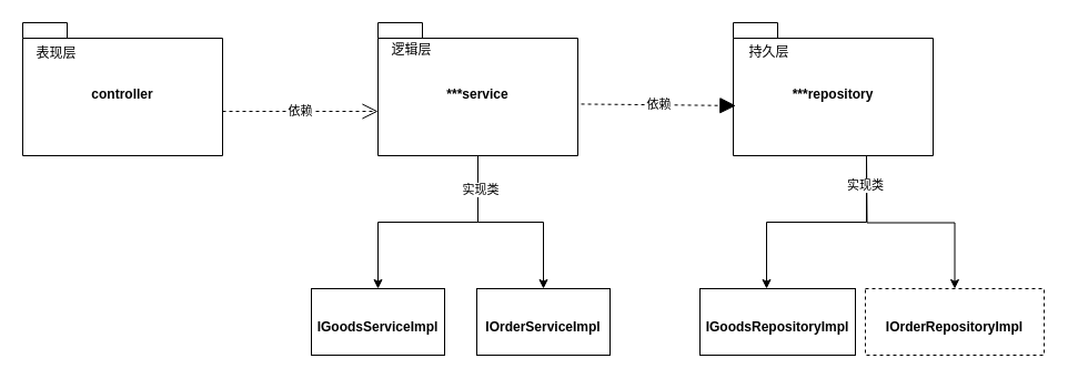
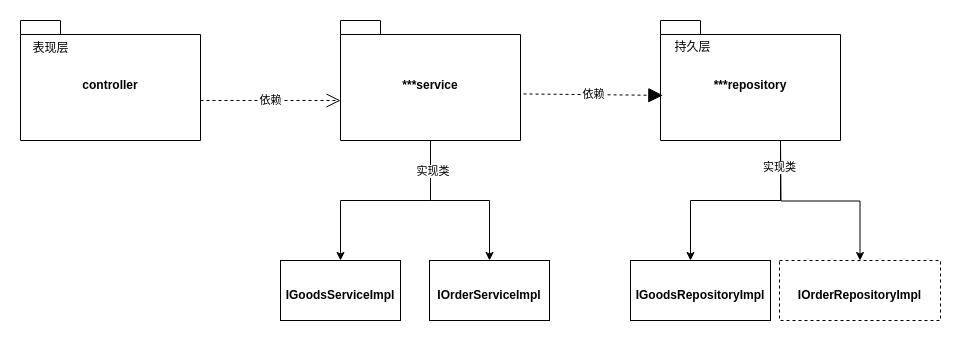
  <mxCell id="0" />
  <mxCell id="1" parent="0" />
  <mxCell id="2" value="" style="group" vertex="1" connectable="0" parent="1"><mxGeometry x="660" y="20" width="180" height="120" as="geometry" /></mxCell>
  <mxCell id="3" value="***repository" style="shape=folder;fontStyle=1;spacingTop=10;tabWidth=40;tabHeight=14;tabPosition=left;html=1;whiteSpace=wrap;" vertex="1" parent="2"><mxGeometry width="180" height="120" as="geometry" /></mxCell>
  <mxCell id="4" value="持久层" style="text;html=1;align=center;verticalAlign=middle;resizable=0;points=[];autosize=1;strokeColor=none;fillColor=none;" vertex="1" parent="2"><mxGeometry x="2" y="12" width="60" height="30" as="geometry" /></mxCell>
  <mxCell id="5" value="" style="group" vertex="1" connectable="0" parent="1"><mxGeometry x="20" y="20" width="180" height="120" as="geometry" /></mxCell>
  <mxCell id="6" value="controller" style="shape=folder;fontStyle=1;spacingTop=10;tabWidth=40;tabHeight=14;tabPosition=left;html=1;whiteSpace=wrap;" vertex="1" parent="5"><mxGeometry width="180" height="120" as="geometry" /></mxCell>
  <mxCell id="7" value="表现层" style="text;html=1;align=center;verticalAlign=middle;resizable=0;points=[];autosize=1;strokeColor=none;fillColor=none;" vertex="1" parent="5"><mxGeometry y="13" width="60" height="30" as="geometry" /></mxCell>
  <mxCell id="8" value="" style="group" vertex="1" connectable="0" parent="1"><mxGeometry x="340" y="20" width="180" height="120" as="geometry" /></mxCell>
  <mxCell id="9" value="***service" style="shape=folder;fontStyle=1;spacingTop=10;tabWidth=40;tabHeight=14;tabPosition=left;html=1;whiteSpace=wrap;" vertex="1" parent="8"><mxGeometry width="180" height="120" as="geometry" /></mxCell>
- <mxCell id="10" value="逻辑层" style="text;html=1;align=center;verticalAlign=middle;resizable=0;points=[];autosize=1;strokeColor=none;fillColor=none;container=1;" vertex="1" parent="8"><mxGeometry y="10" width="60" height="30" as="geometry" /></mxCell>
  <mxCell id="11" value="IGoodsServiceImpl" style="whiteSpace=wrap;html=1;fontStyle=1;spacingTop=10;" vertex="1" parent="1"><mxGeometry x="280" y="260" width="120" height="60" as="geometry" /></mxCell>
  <mxCell id="12" value="" style="edgeStyle=orthogonalEdgeStyle;rounded=0;orthogonalLoop=1;jettySize=auto;html=1;" edge="1" parent="1" source="9" target="11"><mxGeometry relative="1" as="geometry" /></mxCell>
  <mxCell id="13" value="依赖" style="endArrow=block;endSize=12;dashed=1;html=1;rounded=0;entryX=0.013;entryY=0.624;entryDx=0;entryDy=0;entryPerimeter=0;exitX=1.017;exitY=0.612;exitDx=0;exitDy=0;exitPerimeter=0;" edge="1" parent="1" source="9" target="3"><mxGeometry width="160" relative="1" as="geometry"><mxPoint x="360" y="100" as="sourcePoint" /><mxPoint x="520" y="100" as="targetPoint" /></mxGeometry></mxCell>
  <mxCell id="14" value="依赖" style="endArrow=open;endSize=12;dashed=1;html=1;rounded=0;exitX=1;exitY=0.667;exitDx=0;exitDy=0;exitPerimeter=0;" edge="1" parent="1" source="6"><mxGeometry width="160" relative="1" as="geometry"><mxPoint x="360" y="100" as="sourcePoint" /><mxPoint x="340" y="100" as="targetPoint" /></mxGeometry></mxCell>
  <mxCell id="15" value="IOrderServiceImpl" style="whiteSpace=wrap;html=1;fontStyle=1;spacingTop=10;" vertex="1" parent="1"><mxGeometry x="429" y="260" width="120" height="60" as="geometry" /></mxCell>
  <mxCell id="16" value="" style="edgeStyle=orthogonalEdgeStyle;rounded=0;orthogonalLoop=1;jettySize=auto;html=1;exitX=0.5;exitY=1;exitDx=0;exitDy=0;exitPerimeter=0;" edge="1" parent="1" source="9" target="15"><mxGeometry relative="1" as="geometry"><mxPoint x="440" y="150" as="sourcePoint" /><mxPoint x="350" y="270" as="targetPoint" /></mxGeometry></mxCell>
  <mxCell id="17" value="&amp;nbsp;实现类" style="edgeLabel;html=1;align=center;verticalAlign=middle;resizable=0;points=[];" vertex="1" connectable="0" parent="16"><mxGeometry x="-0.664" relative="1" as="geometry"><mxPoint as="offset" /></mxGeometry></mxCell>
  <mxCell id="18" value="IGoodsRepositoryImpl" style="whiteSpace=wrap;html=1;fontStyle=1;spacingTop=10;" vertex="1" parent="1"><mxGeometry x="630" y="260" width="140" height="60" as="geometry" /></mxCell>
  <mxCell id="19" value="" style="edgeStyle=orthogonalEdgeStyle;rounded=0;orthogonalLoop=1;jettySize=auto;html=1;" edge="1" parent="1" target="18"><mxGeometry relative="1" as="geometry"><mxPoint x="780" y="140" as="sourcePoint" /><Array as="points"><mxPoint x="780" y="200" /><mxPoint x="690" y="200" /></Array></mxGeometry></mxCell>
  <mxCell id="20" value="IOrderRepositoryImpl" style="whiteSpace=wrap;html=1;fontStyle=1;spacingTop=10;dashed=1;" vertex="1" parent="1"><mxGeometry x="779" y="260" width="161" height="60" as="geometry" /></mxCell>
  <mxCell id="21" value="" style="edgeStyle=orthogonalEdgeStyle;rounded=0;orthogonalLoop=1;jettySize=auto;html=1;exitX=0.5;exitY=1;exitDx=0;exitDy=0;exitPerimeter=0;" edge="1" parent="1" target="20"><mxGeometry relative="1" as="geometry"><mxPoint x="780" y="140" as="sourcePoint" /><mxPoint x="700" y="270" as="targetPoint" /></mxGeometry></mxCell>
  <mxCell id="22" value="实现类" style="edgeLabel;html=1;align=center;verticalAlign=middle;resizable=0;points=[];" vertex="1" connectable="0" parent="21"><mxGeometry x="-0.74" y="-2" relative="1" as="geometry"><mxPoint as="offset" /></mxGeometry></mxCell>
